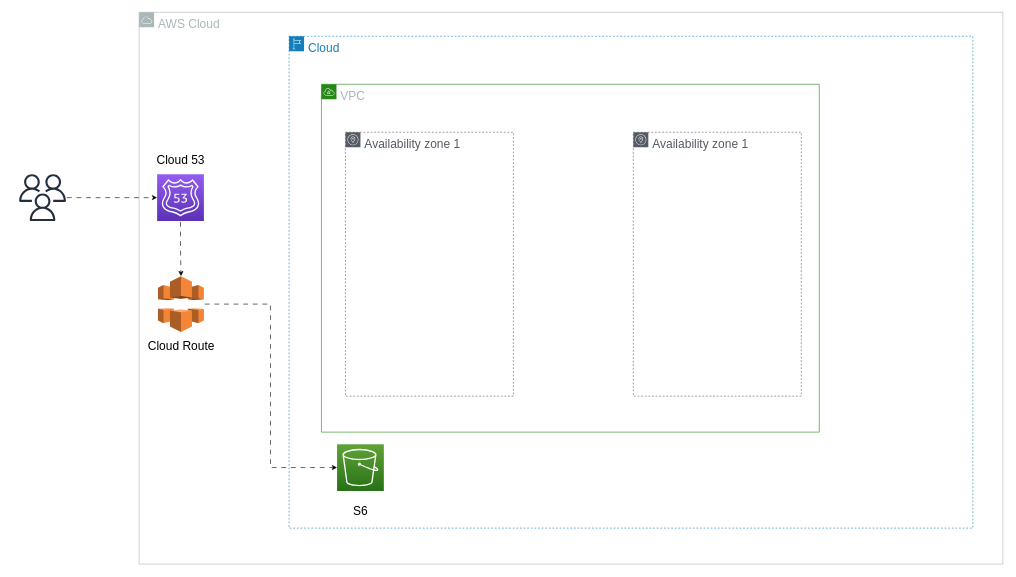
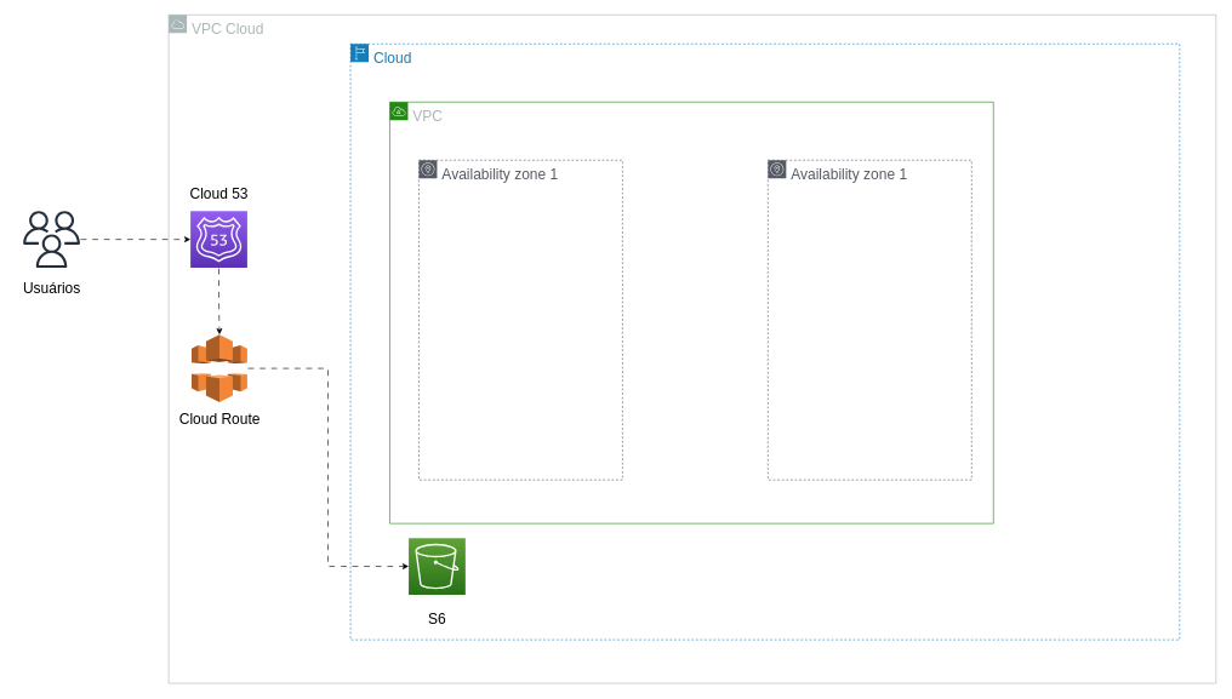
  <mxCell id="0" />
  <mxCell id="1" parent="0" />
- <mxCell id="2" value="AWS Cloud" style="sketch=0;outlineConnect=0;gradientColor=none;html=1;whiteSpace=wrap;fontSize=20;fontStyle=0;shape=mxgraph.aws4.group;grIcon=mxgraph.aws4.group_aws_cloud;strokeColor=#AAB7B8;fillColor=none;verticalAlign=top;align=left;spacingLeft=30;fontColor=#AAB7B8;dashed=0;" vertex="1" parent="1"><mxGeometry x="231" y="20" width="1440" height="920" as="geometry" /></mxCell>
+ <mxCell id="2" value="VPC Cloud" style="sketch=0;outlineConnect=0;gradientColor=none;html=1;whiteSpace=wrap;fontSize=20;fontStyle=0;shape=mxgraph.aws4.group;grIcon=mxgraph.aws4.group_aws_cloud;strokeColor=#AAB7B8;fillColor=none;verticalAlign=top;align=left;spacingLeft=30;fontColor=#AAB7B8;dashed=0;" vertex="1" parent="1"><mxGeometry x="231" y="20" width="1440" height="920" as="geometry" /></mxCell>
  <mxCell id="3" value="Cloud" style="points=[[0,0],[0.25,0],[0.5,0],[0.75,0],[1,0],[1,0.25],[1,0.5],[1,0.75],[1,1],[0.75,1],[0.5,1],[0.25,1],[0,1],[0,0.75],[0,0.5],[0,0.25]];outlineConnect=0;gradientColor=none;html=1;whiteSpace=wrap;fontSize=20;fontStyle=0;container=1;pointerEvents=0;collapsible=0;recursiveResize=0;shape=mxgraph.aws4.group;grIcon=mxgraph.aws4.group_region;strokeColor=#147EBA;fillColor=none;verticalAlign=top;align=left;spacingLeft=30;fontColor=#147EBA;dashed=1;" vertex="1" parent="1"><mxGeometry x="481" y="60" width="1140" height="820" as="geometry" /></mxCell>
  <mxCell id="4" value="VPC" style="points=[[0,0],[0.25,0],[0.5,0],[0.75,0],[1,0],[1,0.25],[1,0.5],[1,0.75],[1,1],[0.75,1],[0.5,1],[0.25,1],[0,1],[0,0.75],[0,0.5],[0,0.25]];outlineConnect=0;gradientColor=none;html=1;whiteSpace=wrap;fontSize=20;fontStyle=0;container=1;pointerEvents=0;collapsible=0;recursiveResize=0;shape=mxgraph.aws4.group;grIcon=mxgraph.aws4.group_vpc;strokeColor=#248814;fillColor=none;verticalAlign=top;align=left;spacingLeft=30;fontColor=#AAB7B8;dashed=0;" vertex="1" parent="3"><mxGeometry x="54" y="80" width="830" height="580" as="geometry" /></mxCell>
  <mxCell id="5" value="Availability zone 1" style="sketch=0;outlineConnect=0;gradientColor=none;html=1;whiteSpace=wrap;fontSize=20;fontStyle=0;shape=mxgraph.aws4.group;grIcon=mxgraph.aws4.group_availability_zone;strokeColor=#545B64;fillColor=none;verticalAlign=top;align=left;spacingLeft=30;fontColor=#545B64;dashed=1;" vertex="1" parent="4"><mxGeometry x="40" y="80" width="280" height="440" as="geometry" /></mxCell>
  <mxCell id="6" value="Availability zone 1" style="sketch=0;outlineConnect=0;gradientColor=none;html=1;whiteSpace=wrap;fontSize=20;fontStyle=0;shape=mxgraph.aws4.group;grIcon=mxgraph.aws4.group_availability_zone;strokeColor=#545B64;fillColor=none;verticalAlign=top;align=left;spacingLeft=30;fontColor=#545B64;dashed=1;container=0;" vertex="1" parent="4"><mxGeometry x="520" y="80" width="280" height="440" as="geometry" /></mxCell>
  <mxCell id="7" style="edgeStyle=orthogonalEdgeStyle;rounded=0;orthogonalLoop=1;jettySize=auto;html=1;entryX=0;entryY=0.5;entryDx=0;entryDy=0;entryPerimeter=0;flowAnimation=1;" edge="1" parent="1" source="8" target="12"><mxGeometry relative="1" as="geometry" /></mxCell>
  <mxCell id="8" value="" style="sketch=0;outlineConnect=0;fontColor=#232F3E;gradientColor=none;fillColor=#232F3D;strokeColor=none;dashed=0;verticalLabelPosition=bottom;verticalAlign=top;align=center;html=1;fontSize=12;fontStyle=0;aspect=fixed;pointerEvents=1;shape=mxgraph.aws4.users;" vertex="1" parent="1"><mxGeometry x="31" y="290" width="78" height="78" as="geometry" /></mxCell>
+ <mxCell id="9" value="Usuários" style="text;html=1;align=center;verticalAlign=middle;resizable=0;points=[];autosize=1;strokeColor=none;fillColor=none;fontSize=20;" vertex="1" parent="1"><mxGeometry x="20" y="375" width="100" height="40" as="geometry" /></mxCell>
  <mxCell id="10" value="" style="sketch=0;points=[[0,0,0],[0.25,0,0],[0.5,0,0],[0.75,0,0],[1,0,0],[0,1,0],[0.25,1,0],[0.5,1,0],[0.75,1,0],[1,1,0],[0,0.25,0],[0,0.5,0],[0,0.75,0],[1,0.25,0],[1,0.5,0],[1,0.75,0]];outlineConnect=0;fontColor=#232F3E;gradientColor=#60A337;gradientDirection=north;fillColor=#277116;strokeColor=#ffffff;dashed=0;verticalLabelPosition=bottom;verticalAlign=top;align=center;html=1;fontSize=12;fontStyle=0;aspect=fixed;shape=mxgraph.aws4.resourceIcon;resIcon=mxgraph.aws4.s3;" vertex="1" parent="1"><mxGeometry x="561" y="740" width="78" height="78" as="geometry" /></mxCell>
  <mxCell id="11" style="edgeStyle=orthogonalEdgeStyle;rounded=0;orthogonalLoop=1;jettySize=auto;html=1;exitX=0.5;exitY=1;exitDx=0;exitDy=0;exitPerimeter=0;flowAnimation=1;" edge="1" parent="1" source="12" target="15"><mxGeometry relative="1" as="geometry" /></mxCell>
  <mxCell id="12" value="" style="sketch=0;points=[[0,0,0],[0.25,0,0],[0.5,0,0],[0.75,0,0],[1,0,0],[0,1,0],[0.25,1,0],[0.5,1,0],[0.75,1,0],[1,1,0],[0,0.25,0],[0,0.5,0],[0,0.75,0],[1,0.25,0],[1,0.5,0],[1,0.75,0]];outlineConnect=0;fontColor=#232F3E;gradientColor=#945DF2;gradientDirection=north;fillColor=#5A30B5;strokeColor=#ffffff;dashed=0;verticalLabelPosition=bottom;verticalAlign=top;align=center;html=1;fontSize=12;fontStyle=0;aspect=fixed;shape=mxgraph.aws4.resourceIcon;resIcon=mxgraph.aws4.route_53;" vertex="1" parent="1"><mxGeometry x="261" y="290" width="78" height="78" as="geometry" /></mxCell>
  <mxCell id="13" value="Cloud 53" style="text;html=1;align=center;verticalAlign=middle;resizable=0;points=[];autosize=1;strokeColor=none;fillColor=none;fontSize=20;" vertex="1" parent="1"><mxGeometry x="250" y="245" width="100" height="40" as="geometry" /></mxCell>
  <mxCell id="14" style="edgeStyle=orthogonalEdgeStyle;rounded=0;orthogonalLoop=1;jettySize=auto;html=1;exitX=1;exitY=0.5;exitDx=0;exitDy=0;exitPerimeter=0;entryX=0;entryY=0.5;entryDx=0;entryDy=0;entryPerimeter=0;flowAnimation=1;" edge="1" parent="1" source="15" target="10"><mxGeometry relative="1" as="geometry" /></mxCell>
  <mxCell id="15" value="" style="outlineConnect=0;dashed=0;verticalLabelPosition=bottom;verticalAlign=top;align=center;html=1;shape=mxgraph.aws3.cloudfront;fillColor=#F58536;gradientColor=none;" vertex="1" parent="1"><mxGeometry x="262.5" y="460" width="76.5" height="93" as="geometry" /></mxCell>
  <mxCell id="16" value="Cloud Route" style="text;html=1;align=center;verticalAlign=middle;resizable=0;points=[];autosize=1;strokeColor=none;fillColor=none;fontSize=20;" vertex="1" parent="1"><mxGeometry x="235.75" y="555" width="130" height="40" as="geometry" /></mxCell>
  <mxCell id="17" value="S6" style="text;html=1;align=center;verticalAlign=middle;resizable=0;points=[];autosize=1;strokeColor=none;fillColor=none;fontSize=20;" vertex="1" parent="1"><mxGeometry x="575" y="830" width="50" height="40" as="geometry" /></mxCell>
